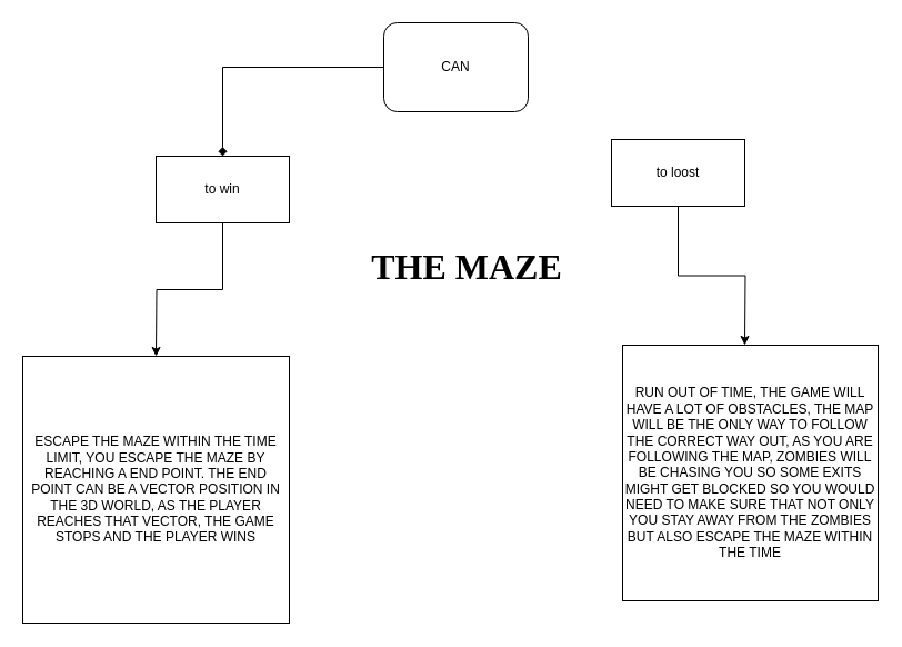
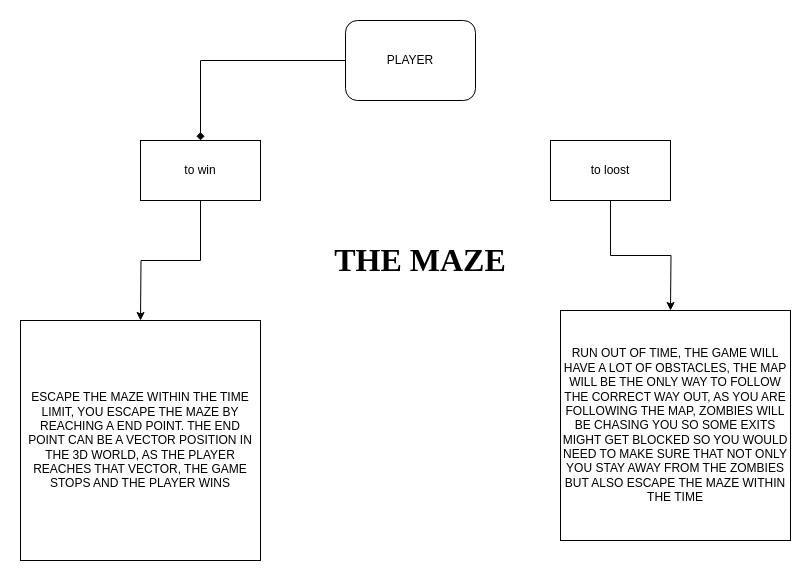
  <mxCell id="0" />
  <mxCell id="1" parent="0" />
  <mxCell id="2" style="edgeStyle=orthogonalEdgeStyle;rounded=0;orthogonalLoop=1;jettySize=auto;html=1;entryX=0.5;entryY=0;entryDx=0;entryDy=0;endArrow=diamond;" edge="1" parent="1" source="3" target="5"><mxGeometry relative="1" as="geometry"><mxPoint x="200" y="270" as="targetPoint" /></mxGeometry></mxCell>
- <mxCell id="3" value="CAN" style="rounded=1;whiteSpace=wrap;html=1;" vertex="1" parent="1"><mxGeometry x="345" y="20" width="130" height="80" as="geometry" /></mxCell>
+ <mxCell id="3" value="PLAYER" style="rounded=1;whiteSpace=wrap;html=1;" vertex="1" parent="1"><mxGeometry x="345" y="20" width="130" height="80" as="geometry" /></mxCell>
  <mxCell id="4" style="edgeStyle=orthogonalEdgeStyle;rounded=0;orthogonalLoop=1;jettySize=auto;html=1;" edge="1" parent="1" source="5"><mxGeometry relative="1" as="geometry"><mxPoint x="140" y="320" as="targetPoint" /></mxGeometry></mxCell>
  <mxCell id="5" value="to win" style="rounded=0;whiteSpace=wrap;html=1;" vertex="1" parent="1"><mxGeometry x="140" y="140" width="120" height="60" as="geometry" /></mxCell>
  <mxCell id="6" style="edgeStyle=orthogonalEdgeStyle;rounded=0;orthogonalLoop=1;jettySize=auto;html=1;" edge="1" parent="1" source="7"><mxGeometry relative="1" as="geometry"><mxPoint x="670" y="310" as="targetPoint" /></mxGeometry></mxCell>
- <mxCell id="7" value="to loost" style="rounded=0;whiteSpace=wrap;html=1;" vertex="1" parent="1"><mxGeometry x="550" y="125" width="120" height="60" as="geometry" /></mxCell>
+ <mxCell id="7" value="to loost" style="rounded=0;whiteSpace=wrap;html=1;" vertex="1" parent="1"><mxGeometry x="550" y="140" width="120" height="60" as="geometry" /></mxCell>
  <mxCell id="8" value="ESCAPE THE MAZE WITHIN THE TIME LIMIT, YOU ESCAPE THE MAZE BY REACHING A END POINT. THE END POINT CAN BE A VECTOR POSITION IN THE 3D WORLD, AS THE PLAYER REACHES THAT VECTOR, THE GAME STOPS AND THE PLAYER WINS" style="whiteSpace=wrap;html=1;aspect=fixed;" vertex="1" parent="1"><mxGeometry x="20" y="320" width="240" height="240" as="geometry" /></mxCell>
  <mxCell id="9" value="RUN OUT OF TIME, THE GAME WILL HAVE A LOT OF OBSTACLES, THE MAP WILL BE THE ONLY WAY TO FOLLOW THE CORRECT WAY OUT, AS YOU ARE FOLLOWING THE MAP, ZOMBIES WILL BE CHASING YOU SO SOME EXITS MIGHT GET BLOCKED SO YOU WOULD NEED TO MAKE SURE THAT NOT ONLY YOU STAY AWAY FROM THE ZOMBIES BUT ALSO ESCAPE THE MAZE WITHIN THE TIME" style="whiteSpace=wrap;html=1;aspect=fixed;" vertex="1" parent="1"><mxGeometry x="560" y="310" width="230" height="230" as="geometry" /></mxCell>
- <mxCell id="10" value="&lt;font style=&quot;font-size: 32px&quot; face=&quot;Verdana&quot;&gt;&lt;b&gt;THE MAZE&lt;/b&gt;&lt;/font&gt;" style="text;html=1;strokeColor=none;fillColor=none;align=center;verticalAlign=middle;whiteSpace=wrap;rounded=0;" vertex="1" parent="1"><mxGeometry x="300" y="170" width="240" height="140" as="geometry" /></mxCell>
+ <mxCell id="10" value="&lt;font style=&quot;font-size: 32px&quot; face=&quot;Verdana&quot;&gt;&lt;b&gt;THE MAZE&lt;/b&gt;&lt;/font&gt;" style="text;html=1;strokeColor=none;fillColor=none;align=center;verticalAlign=middle;whiteSpace=wrap;rounded=0;" vertex="1" parent="1"><mxGeometry x="300" y="190" width="240" height="140" as="geometry" /></mxCell>
